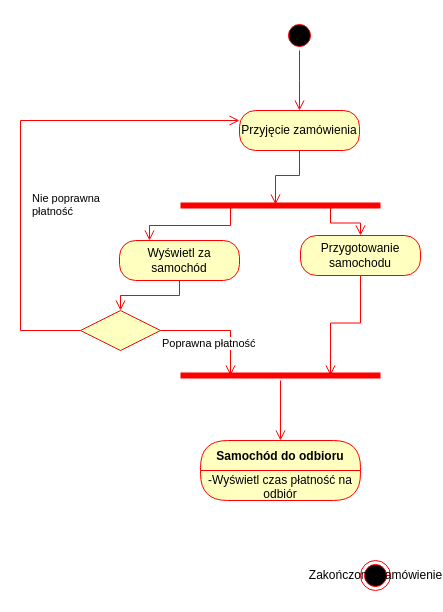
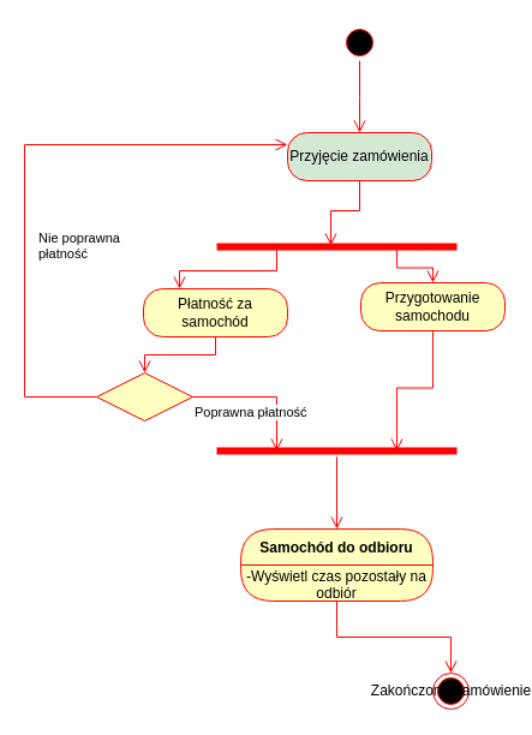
  <mxCell id="0" />
  <mxCell id="1" parent="0" />
  <mxCell id="2" value="" style="ellipse;html=1;shape=startState;fillColor=#000000;strokeColor=#ff0000;" vertex="1" parent="1"><mxGeometry x="284" y="20" width="30" height="30" as="geometry" /></mxCell>
  <mxCell id="3" value="" style="edgeStyle=orthogonalEdgeStyle;html=1;verticalAlign=bottom;endArrow=open;endSize=8;strokeColor=#ff0000;rounded=0;" edge="1" source="2" parent="1"><mxGeometry relative="1" as="geometry"><mxPoint x="299" y="110" as="targetPoint" /></mxGeometry></mxCell>
- <mxCell id="4" value="Przyjęcie zamówienia" style="rounded=1;whiteSpace=wrap;html=1;arcSize=40;fontColor=#000000;fillColor=#ffffc0;strokeColor=#ff0000;" vertex="1" parent="1"><mxGeometry x="239" y="110" width="120" height="40" as="geometry" /></mxCell>
+ <mxCell id="4" value="Przyjęcie zamówienia" style="rounded=1;whiteSpace=wrap;html=1;arcSize=40;fontColor=#000000;fillColor=#d5e8d4;strokeColor=#ff0000;" vertex="1" parent="1"><mxGeometry x="239" y="110" width="120" height="40" as="geometry" /></mxCell>
  <mxCell id="5" value="" style="edgeStyle=orthogonalEdgeStyle;html=1;verticalAlign=bottom;endArrow=open;endSize=8;strokeColor=#ff0000;rounded=0;entryX=0.475;entryY=0.4;entryDx=0;entryDy=0;entryPerimeter=0;" edge="1" source="4" parent="1" target="10"><mxGeometry relative="1" as="geometry"><mxPoint x="280" y="190" as="targetPoint" /></mxGeometry></mxCell>
- <mxCell id="6" value="Wyświetl za samochód" style="rounded=1;whiteSpace=wrap;html=1;arcSize=40;fontColor=#000000;fillColor=#ffffc0;strokeColor=#ff0000;" vertex="1" parent="1"><mxGeometry x="119" y="240" width="120" height="40" as="geometry" /></mxCell>
+ <mxCell id="6" value="Płatność za samochód" style="rounded=1;whiteSpace=wrap;html=1;arcSize=40;fontColor=#000000;fillColor=#ffffc0;strokeColor=#ff0000;" vertex="1" parent="1"><mxGeometry x="119" y="240" width="120" height="40" as="geometry" /></mxCell>
  <mxCell id="7" value="" style="edgeStyle=orthogonalEdgeStyle;html=1;verticalAlign=bottom;endArrow=open;endSize=8;strokeColor=#ff0000;rounded=0;entryX=0.5;entryY=0;entryDx=0;entryDy=0;" edge="1" source="6" parent="1" target="19"><mxGeometry relative="1" as="geometry"><mxPoint x="299" y="320" as="targetPoint" /></mxGeometry></mxCell>
  <mxCell id="8" value="" style="shape=line;html=1;strokeWidth=6;strokeColor=#ff0000;" vertex="1" parent="1"><mxGeometry x="180" y="370" width="200" height="10" as="geometry" /></mxCell>
  <mxCell id="9" value="" style="edgeStyle=orthogonalEdgeStyle;html=1;verticalAlign=bottom;endArrow=open;endSize=8;strokeColor=#ff0000;rounded=0;entryX=0.5;entryY=0;entryDx=0;entryDy=0;" edge="1" source="8" parent="1" target="16"><mxGeometry relative="1" as="geometry"><mxPoint x="280" y="430" as="targetPoint" /></mxGeometry></mxCell>
  <mxCell id="10" value="" style="shape=line;html=1;strokeWidth=6;strokeColor=#ff0000;" vertex="1" parent="1"><mxGeometry x="180" y="200" width="200" height="10" as="geometry" /></mxCell>
  <mxCell id="11" value="" style="edgeStyle=orthogonalEdgeStyle;html=1;verticalAlign=bottom;endArrow=open;endSize=8;strokeColor=#ff0000;rounded=0;entryX=0.25;entryY=0;entryDx=0;entryDy=0;exitX=0.25;exitY=0.5;exitDx=0;exitDy=0;exitPerimeter=0;" edge="1" source="10" parent="1" target="6"><mxGeometry relative="1" as="geometry"><mxPoint x="280" y="280" as="targetPoint" /></mxGeometry></mxCell>
  <mxCell id="12" value="Przygotowanie samochodu" style="rounded=1;whiteSpace=wrap;html=1;arcSize=40;fontColor=#000000;fillColor=#ffffc0;strokeColor=#ff0000;" vertex="1" parent="1"><mxGeometry x="300" y="235" width="120" height="40" as="geometry" /></mxCell>
  <mxCell id="13" value="" style="edgeStyle=orthogonalEdgeStyle;html=1;verticalAlign=bottom;endArrow=open;endSize=8;strokeColor=#ff0000;rounded=0;entryX=0.75;entryY=0.5;entryDx=0;entryDy=0;entryPerimeter=0;" edge="1" source="12" parent="1" target="8"><mxGeometry relative="1" as="geometry"><mxPoint x="360" y="350" as="targetPoint" /></mxGeometry></mxCell>
  <mxCell id="14" value="" style="edgeStyle=orthogonalEdgeStyle;html=1;verticalAlign=bottom;endArrow=open;endSize=8;strokeColor=#ff0000;rounded=0;exitX=0.75;exitY=0.5;exitDx=0;exitDy=0;exitPerimeter=0;entryX=0.5;entryY=0;entryDx=0;entryDy=0;" edge="1" parent="1" source="10" target="12"><mxGeometry relative="1" as="geometry"><mxPoint x="290" y="460" as="targetPoint" /><mxPoint x="290" y="390" as="sourcePoint" /></mxGeometry></mxCell>
  <mxCell id="15" value="Zakończone Zamówienie" style="ellipse;html=1;shape=endState;fillColor=#000000;strokeColor=#ff0000;" vertex="1" parent="1"><mxGeometry x="360" y="560" width="30" height="30" as="geometry" /></mxCell>
  <mxCell id="16" value="Samochód do odbioru" style="swimlane;fontStyle=1;align=center;verticalAlign=middle;childLayout=stackLayout;horizontal=1;startSize=30;horizontalStack=0;resizeParent=0;resizeLast=1;container=0;fontColor=#000000;collapsible=0;rounded=1;arcSize=30;strokeColor=#ff0000;fillColor=#ffffc0;swimlaneFillColor=#ffffc0;dropTarget=0;" vertex="1" parent="1"><mxGeometry x="200" y="440" width="160" height="60" as="geometry" /></mxCell>
- <mxCell id="17" value="-Wyświetl czas płatność na odbiór" style="text;html=1;strokeColor=none;fillColor=none;align=center;verticalAlign=middle;spacingLeft=4;spacingRight=4;whiteSpace=wrap;overflow=hidden;rotatable=0;fontColor=#000000;" vertex="1" parent="16"><mxGeometry y="30" width="160" height="30" as="geometry" /></mxCell>
+ <mxCell id="17" value="-Wyświetl czas pozostały na odbiór" style="text;html=1;strokeColor=none;fillColor=none;align=center;verticalAlign=middle;spacingLeft=4;spacingRight=4;whiteSpace=wrap;overflow=hidden;rotatable=0;fontColor=#000000;" vertex="1" parent="16"><mxGeometry y="30" width="160" height="30" as="geometry" /></mxCell>
+ <mxCell id="18" value="" style="edgeStyle=orthogonalEdgeStyle;html=1;verticalAlign=bottom;endArrow=open;endSize=8;strokeColor=#ff0000;rounded=0;entryX=0.5;entryY=0;entryDx=0;entryDy=0;" edge="1" source="16" parent="1" target="15"><mxGeometry relative="1" as="geometry"><mxPoint x="300" y="560" as="targetPoint" /></mxGeometry></mxCell>
  <mxCell id="19" value="" style="rhombus;whiteSpace=wrap;html=1;fontColor=#000000;fillColor=#ffffc0;strokeColor=#ff0000;" vertex="1" parent="1"><mxGeometry x="80" y="310" width="80" height="40" as="geometry" /></mxCell>
  <mxCell id="20" value="Nie poprawna&amp;nbsp;&lt;br&gt;płatność" style="edgeStyle=orthogonalEdgeStyle;html=1;align=left;verticalAlign=bottom;endArrow=open;endSize=8;strokeColor=#ff0000;rounded=0;entryX=0;entryY=0.25;entryDx=0;entryDy=0;" edge="1" source="19" parent="1" target="4"><mxGeometry x="-0.305" y="-10" relative="1" as="geometry"><mxPoint x="160" y="310" as="targetPoint" /><Array as="points"><mxPoint x="20" y="120" /></Array><mxPoint as="offset" /></mxGeometry></mxCell>
  <mxCell id="21" value="Poprawna płatność" style="edgeStyle=orthogonalEdgeStyle;html=1;align=left;verticalAlign=top;endArrow=open;endSize=8;strokeColor=#ff0000;rounded=0;entryX=0.25;entryY=0.5;entryDx=0;entryDy=0;entryPerimeter=0;" edge="1" source="19" parent="1" target="8"><mxGeometry x="-1" relative="1" as="geometry"><mxPoint x="20" y="390" as="targetPoint" /><mxPoint as="offset" /></mxGeometry></mxCell>
